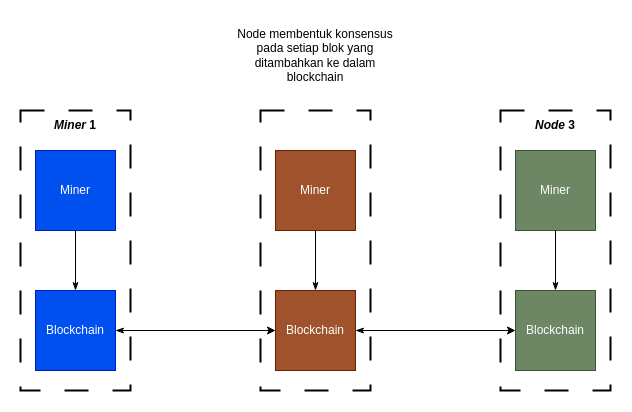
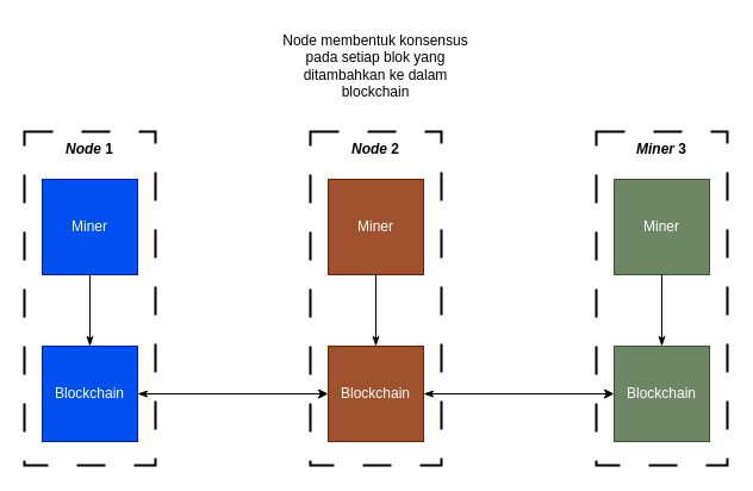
  <mxCell id="0" />
  <mxCell id="1" parent="0" />
  <mxCell id="2" value="" style="verticalLabelPosition=bottom;verticalAlign=top;html=1;shape=mxgraph.basic.rect;fillColor2=none;strokeWidth=2;size=20;indent=5;dashed=1;dashPattern=12 12;" vertex="1" parent="1"><mxGeometry x="500" y="110" width="110" height="280" as="geometry" /></mxCell>
  <mxCell id="3" value="" style="verticalLabelPosition=bottom;verticalAlign=top;html=1;shape=mxgraph.basic.rect;fillColor2=none;strokeWidth=2;size=20;indent=5;dashed=1;dashPattern=12 12;" vertex="1" parent="1"><mxGeometry x="260" y="110" width="110" height="280" as="geometry" /></mxCell>
  <mxCell id="4" value="" style="verticalLabelPosition=bottom;verticalAlign=top;html=1;shape=mxgraph.basic.rect;fillColor2=none;strokeWidth=2;size=20;indent=5;dashed=1;dashPattern=12 12;" vertex="1" parent="1"><mxGeometry x="20" y="110" width="110" height="280" as="geometry" /></mxCell>
  <mxCell id="5" value="Miner" style="whiteSpace=wrap;html=1;aspect=fixed;fillColor=#0050ef;fontColor=#ffffff;strokeColor=#001DBC;" parent="1" vertex="1"><mxGeometry x="35" y="150" width="80" height="80" as="geometry" /></mxCell>
  <mxCell id="6" value="Miner" style="whiteSpace=wrap;html=1;aspect=fixed;fillColor=#a0522d;fontColor=#ffffff;strokeColor=#6D1F00;" parent="1" vertex="1"><mxGeometry x="275" y="150" width="80" height="80" as="geometry" /></mxCell>
  <mxCell id="7" value="Miner" style="whiteSpace=wrap;html=1;aspect=fixed;fillColor=#6d8764;fontColor=#ffffff;strokeColor=#3A5431;" parent="1" vertex="1"><mxGeometry x="515" y="150" width="80" height="80" as="geometry" /></mxCell>
  <mxCell id="8" style="edgeStyle=orthogonalEdgeStyle;rounded=0;orthogonalLoop=1;jettySize=auto;html=1;exitX=0.5;exitY=0;exitDx=0;exitDy=0;entryX=0.5;entryY=1;entryDx=0;entryDy=0;endArrow=none;endFill=0;startArrow=classicThin;startFill=1;" parent="1" source="10" target="5" edge="1"><mxGeometry relative="1" as="geometry" /></mxCell>
  <mxCell id="9" style="edgeStyle=orthogonalEdgeStyle;rounded=0;orthogonalLoop=1;jettySize=auto;html=1;exitX=1;exitY=0.5;exitDx=0;exitDy=0;entryX=0;entryY=0.5;entryDx=0;entryDy=0;endArrow=classic;endFill=1;startArrow=classicThin;startFill=1;" parent="1" source="10" target="15" edge="1"><mxGeometry relative="1" as="geometry" /></mxCell>
  <mxCell id="10" value="Blockchain" style="whiteSpace=wrap;html=1;aspect=fixed;fillColor=#0050ef;fontColor=#ffffff;strokeColor=#001DBC;" parent="1" vertex="1"><mxGeometry x="35" y="290" width="80" height="80" as="geometry" /></mxCell>
  <mxCell id="11" style="edgeStyle=orthogonalEdgeStyle;rounded=0;orthogonalLoop=1;jettySize=auto;html=1;exitX=0.5;exitY=0;exitDx=0;exitDy=0;entryX=0.5;entryY=1;entryDx=0;entryDy=0;endArrow=none;endFill=0;startArrow=classicThin;startFill=1;" parent="1" source="12" target="7" edge="1"><mxGeometry relative="1" as="geometry" /></mxCell>
  <mxCell id="12" value="Blockchain" style="whiteSpace=wrap;html=1;aspect=fixed;fillColor=#6d8764;fontColor=#ffffff;strokeColor=#3A5431;" parent="1" vertex="1"><mxGeometry x="515" y="290" width="80" height="80" as="geometry" /></mxCell>
  <mxCell id="13" style="edgeStyle=orthogonalEdgeStyle;rounded=0;orthogonalLoop=1;jettySize=auto;html=1;exitX=0.5;exitY=0;exitDx=0;exitDy=0;entryX=0.5;entryY=1;entryDx=0;entryDy=0;endArrow=none;endFill=0;startArrow=classicThin;startFill=1;" parent="1" source="15" target="6" edge="1"><mxGeometry relative="1" as="geometry" /></mxCell>
  <mxCell id="14" style="edgeStyle=orthogonalEdgeStyle;rounded=0;orthogonalLoop=1;jettySize=auto;html=1;exitX=1;exitY=0.5;exitDx=0;exitDy=0;entryX=0;entryY=0.5;entryDx=0;entryDy=0;endArrow=classic;endFill=1;startArrow=classicThin;startFill=1;" parent="1" source="15" target="12" edge="1"><mxGeometry relative="1" as="geometry" /></mxCell>
  <mxCell id="15" value="Blockchain" style="whiteSpace=wrap;html=1;aspect=fixed;fillColor=#a0522d;fontColor=#ffffff;strokeColor=#6D1F00;" parent="1" vertex="1"><mxGeometry x="275" y="290" width="80" height="80" as="geometry" /></mxCell>
  <mxCell id="16" value="Node membentuk konsensus pada setiap blok yang ditambahkan ke dalam blockchain" style="text;html=1;strokeColor=none;fillColor=none;align=center;verticalAlign=middle;whiteSpace=wrap;rounded=0;" parent="1" vertex="1"><mxGeometry x="230" y="20" width="170" height="70" as="geometry" /></mxCell>
- <mxCell id="17" value="&lt;b&gt;&lt;i&gt;Miner &lt;/i&gt;1&lt;/b&gt;" style="text;html=1;strokeColor=none;fillColor=none;align=center;verticalAlign=middle;whiteSpace=wrap;rounded=0;" vertex="1" parent="1"><mxGeometry x="45" y="110" width="60" height="30" as="geometry" /></mxCell>
- <mxCell id="19" value="&lt;b&gt;&lt;i&gt;Node &lt;/i&gt;3&lt;/b&gt;" style="text;html=1;strokeColor=none;fillColor=none;align=center;verticalAlign=middle;whiteSpace=wrap;rounded=0;" vertex="1" parent="1"><mxGeometry x="525" y="110" width="60" height="30" as="geometry" /></mxCell>
+ <mxCell id="17" value="&lt;b&gt;&lt;i&gt;Node &lt;/i&gt;1&lt;/b&gt;" style="text;html=1;strokeColor=none;fillColor=none;align=center;verticalAlign=middle;whiteSpace=wrap;rounded=0;" vertex="1" parent="1"><mxGeometry x="45" y="110" width="60" height="30" as="geometry" /></mxCell>
+ <mxCell id="18" value="&lt;b&gt;&lt;i&gt;Node &lt;/i&gt;2&lt;/b&gt;" style="text;html=1;strokeColor=none;fillColor=none;align=center;verticalAlign=middle;whiteSpace=wrap;rounded=0;" vertex="1" parent="1"><mxGeometry x="285" y="110" width="60" height="30" as="geometry" /></mxCell>
+ <mxCell id="19" value="&lt;b&gt;&lt;i&gt;Miner &lt;/i&gt;3&lt;/b&gt;" style="text;html=1;strokeColor=none;fillColor=none;align=center;verticalAlign=middle;whiteSpace=wrap;rounded=0;" vertex="1" parent="1"><mxGeometry x="525" y="110" width="60" height="30" as="geometry" /></mxCell>
